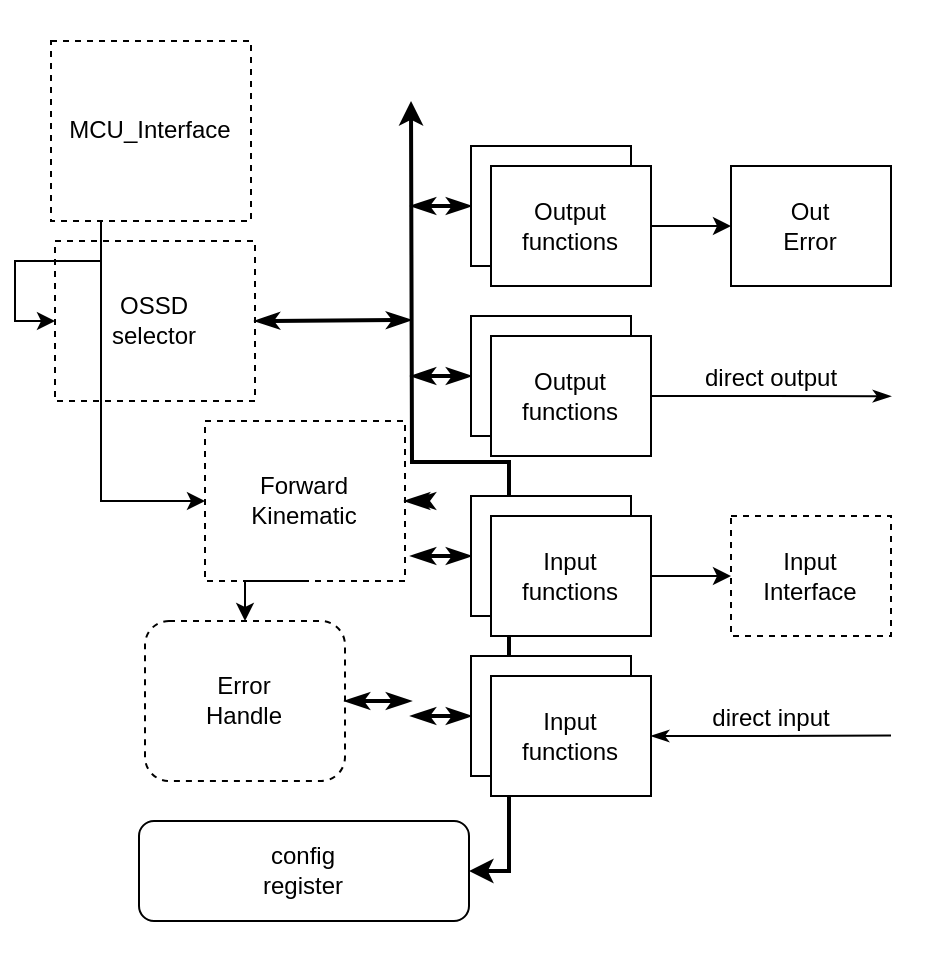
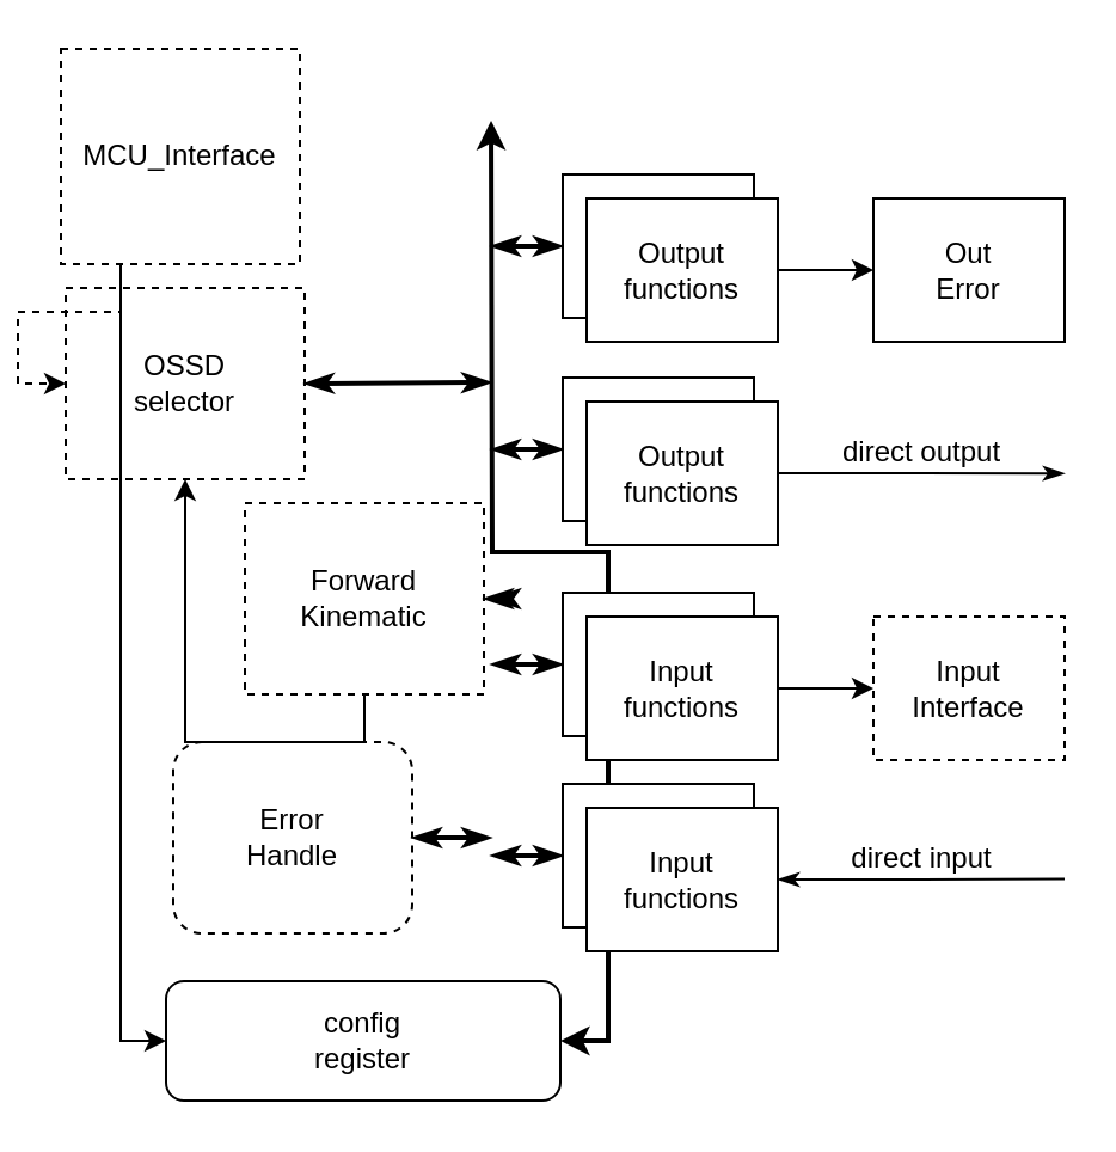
  <mxCell id="0" />
  <mxCell id="1" parent="0" />
  <mxCell id="2" value="Out&lt;br style=&quot;font-size: 12px;&quot;&gt;Error" style="rounded=0;whiteSpace=wrap;html=1;fontSize=12;" vertex="1" parent="1"><mxGeometry x="360" y="82.5" width="80" height="60" as="geometry" /></mxCell>
- <mxCell id="3" style="edgeStyle=orthogonalEdgeStyle;rounded=0;orthogonalLoop=1;jettySize=auto;html=1;exitX=0.25;exitY=1;exitDx=0;exitDy=0;entryX=0;entryY=0.5;entryDx=0;entryDy=0;fontSize=15;startArrow=none;startFill=0;" edge="1" parent="1" source="4" target="9"><mxGeometry relative="1" as="geometry" /></mxCell>
+ <mxCell id="3" style="edgeStyle=orthogonalEdgeStyle;rounded=0;orthogonalLoop=1;jettySize=auto;html=1;exitX=0.25;exitY=1;exitDx=0;exitDy=0;entryX=0;entryY=0.5;entryDx=0;entryDy=0;fontSize=15;startArrow=none;startFill=0;dashed=1;" edge="1" parent="1" source="4" target="9"><mxGeometry relative="1" as="geometry" /></mxCell>
  <mxCell id="4" value="MCU_Interface" style="rounded=0;whiteSpace=wrap;html=1;dashed=1;fillColor=none;" vertex="1" parent="1"><mxGeometry x="20" y="20" width="100" height="90" as="geometry" /></mxCell>
- <mxCell id="5" style="edgeStyle=orthogonalEdgeStyle;rounded=0;orthogonalLoop=1;jettySize=auto;html=1;exitX=0.5;exitY=1;exitDx=0;exitDy=0;entryX=0.5;entryY=0;entryDx=0;entryDy=0;fontSize=12;startArrow=none;startFill=0;endArrow=classic;endFill=1;strokeWidth=1;" edge="1" parent="1" source="7" target="32"><mxGeometry relative="1" as="geometry" /></mxCell>
+ <mxCell id="5" style="edgeStyle=orthogonalEdgeStyle;rounded=0;orthogonalLoop=1;jettySize=auto;html=1;exitX=0.5;exitY=1;exitDx=0;exitDy=0;fontSize=12;startArrow=none;startFill=0;endArrow=classic;endFill=1;strokeWidth=1;" edge="1" parent="1" source="7" target="9"><mxGeometry relative="1" as="geometry" /></mxCell>
  <mxCell id="6" style="edgeStyle=orthogonalEdgeStyle;rounded=0;orthogonalLoop=1;jettySize=auto;html=1;exitX=1;exitY=0.5;exitDx=0;exitDy=0;fontSize=12;startArrow=classicThin;startFill=1;endArrow=classicThin;endFill=1;strokeWidth=2;" edge="1" parent="1" source="7"><mxGeometry relative="1" as="geometry"><mxPoint x="200" y="249.5" as="targetPoint" /></mxGeometry></mxCell>
  <mxCell id="7" value="Forward&lt;br&gt;Kinematic" style="rounded=0;whiteSpace=wrap;html=1;dashed=1;fillColor=none;" vertex="1" parent="1"><mxGeometry x="97" y="210" width="100" height="80" as="geometry" /></mxCell>
  <mxCell id="8" style="edgeStyle=orthogonalEdgeStyle;rounded=0;orthogonalLoop=1;jettySize=auto;html=1;exitX=1;exitY=0.5;exitDx=0;exitDy=0;fontSize=12;startArrow=classicThin;startFill=1;endArrow=classicThin;endFill=1;strokeWidth=2;" edge="1" parent="1" source="9"><mxGeometry relative="1" as="geometry"><mxPoint x="200" y="159.5" as="targetPoint" /></mxGeometry></mxCell>
  <mxCell id="9" value="OSSD&lt;br&gt;selector" style="rounded=0;whiteSpace=wrap;html=1;dashed=1;fillColor=none;" vertex="1" parent="1"><mxGeometry x="22" y="120" width="100" height="80" as="geometry" /></mxCell>
  <mxCell id="10" value="Input&lt;br style=&quot;font-size: 12px;&quot;&gt;Interface" style="rounded=0;whiteSpace=wrap;html=1;fontSize=12;dashed=1;" vertex="1" parent="1"><mxGeometry x="360" y="257.5" width="80" height="60" as="geometry" /></mxCell>
  <mxCell id="11" style="edgeStyle=orthogonalEdgeStyle;rounded=0;orthogonalLoop=1;jettySize=auto;html=1;exitX=1;exitY=0.5;exitDx=0;exitDy=0;fontSize=12;startArrow=classic;startFill=1;endArrow=classic;endFill=1;strokeWidth=2;" edge="1" parent="1" source="12"><mxGeometry relative="1" as="geometry"><mxPoint x="200" y="50" as="targetPoint" /></mxGeometry></mxCell>
  <mxCell id="12" value="config&lt;br style=&quot;font-size: 12px;&quot;&gt;register" style="rounded=1;whiteSpace=wrap;html=1;fontSize=12;" vertex="1" parent="1"><mxGeometry x="64" y="410" width="165" height="50" as="geometry" /></mxCell>
- <mxCell id="13" value="" style="endArrow=classic;html=1;rounded=0;fontSize=15;entryX=0;entryY=0.5;entryDx=0;entryDy=0;exitX=0.25;exitY=1;exitDx=0;exitDy=0;" edge="1" parent="1" source="4" target="7"><mxGeometry width="50" height="50" relative="1" as="geometry"><mxPoint x="40" y="160" as="sourcePoint" /><mxPoint x="390" y="100" as="targetPoint" /><Array as="points"><mxPoint x="45" y="250" /></Array></mxGeometry></mxCell>
  <mxCell id="14" style="edgeStyle=orthogonalEdgeStyle;rounded=0;orthogonalLoop=1;jettySize=auto;html=1;exitX=0;exitY=0.5;exitDx=0;exitDy=0;fontSize=12;startArrow=classicThin;startFill=1;endArrow=classicThin;endFill=1;strokeWidth=2;" edge="1" parent="1" source="15"><mxGeometry relative="1" as="geometry"><mxPoint x="200" y="102.697" as="targetPoint" /></mxGeometry></mxCell>
  <mxCell id="15" value="Output&lt;br style=&quot;font-size: 12px;&quot;&gt;functions" style="rounded=0;whiteSpace=wrap;html=1;fontSize=12;" vertex="1" parent="1"><mxGeometry x="230" y="72.5" width="80" height="60" as="geometry" /></mxCell>
  <mxCell id="16" style="edgeStyle=orthogonalEdgeStyle;rounded=0;orthogonalLoop=1;jettySize=auto;html=1;exitX=0;exitY=0.5;exitDx=0;exitDy=0;fontSize=12;startArrow=classicThin;startFill=1;endArrow=classicThin;endFill=1;strokeWidth=2;" edge="1" parent="1" source="17"><mxGeometry relative="1" as="geometry"><mxPoint x="200" y="277.242" as="targetPoint" /></mxGeometry></mxCell>
  <mxCell id="17" value="Input&lt;br style=&quot;font-size: 12px;&quot;&gt;functions" style="rounded=0;whiteSpace=wrap;html=1;fontSize=12;" vertex="1" parent="1"><mxGeometry x="230" y="247.5" width="80" height="60" as="geometry" /></mxCell>
  <mxCell id="18" style="edgeStyle=orthogonalEdgeStyle;rounded=0;orthogonalLoop=1;jettySize=auto;html=1;exitX=1;exitY=0.5;exitDx=0;exitDy=0;entryX=0;entryY=0.5;entryDx=0;entryDy=0;fontSize=12;startArrow=none;startFill=0;" edge="1" parent="1" source="19" target="2"><mxGeometry relative="1" as="geometry" /></mxCell>
  <mxCell id="19" value="Output&lt;br style=&quot;font-size: 12px;&quot;&gt;functions" style="rounded=0;whiteSpace=wrap;html=1;fontSize=12;" vertex="1" parent="1"><mxGeometry x="240" y="82.5" width="80" height="60" as="geometry" /></mxCell>
  <mxCell id="20" style="edgeStyle=orthogonalEdgeStyle;rounded=0;orthogonalLoop=1;jettySize=auto;html=1;exitX=1;exitY=0.5;exitDx=0;exitDy=0;entryX=0;entryY=0.5;entryDx=0;entryDy=0;fontSize=12;startArrow=none;startFill=0;" edge="1" parent="1" source="21" target="10"><mxGeometry relative="1" as="geometry" /></mxCell>
  <mxCell id="21" value="Input&lt;br style=&quot;font-size: 12px;&quot;&gt;functions" style="rounded=0;whiteSpace=wrap;html=1;fontSize=12;" vertex="1" parent="1"><mxGeometry x="240" y="257.5" width="80" height="60" as="geometry" /></mxCell>
  <mxCell id="22" style="edgeStyle=orthogonalEdgeStyle;rounded=0;orthogonalLoop=1;jettySize=auto;html=1;exitX=0;exitY=0.5;exitDx=0;exitDy=0;fontSize=12;startArrow=classicThin;startFill=1;endArrow=classicThin;endFill=1;strokeWidth=2;" edge="1" parent="1" source="23"><mxGeometry relative="1" as="geometry"><mxPoint x="200" y="357.242" as="targetPoint" /></mxGeometry></mxCell>
  <mxCell id="23" value="Input&lt;br style=&quot;font-size: 12px;&quot;&gt;functions" style="rounded=0;whiteSpace=wrap;html=1;fontSize=12;" vertex="1" parent="1"><mxGeometry x="230" y="327.5" width="80" height="60" as="geometry" /></mxCell>
  <mxCell id="24" style="edgeStyle=orthogonalEdgeStyle;rounded=0;orthogonalLoop=1;jettySize=auto;html=1;exitX=0;exitY=0.5;exitDx=0;exitDy=0;fontSize=12;startArrow=classicThin;startFill=1;endArrow=classicThin;endFill=1;strokeWidth=2;" edge="1" parent="1" source="25"><mxGeometry relative="1" as="geometry"><mxPoint x="200" y="187.545" as="targetPoint" /></mxGeometry></mxCell>
  <mxCell id="25" value="Output&lt;br style=&quot;font-size: 12px;&quot;&gt;functions" style="rounded=0;whiteSpace=wrap;html=1;fontSize=12;" vertex="1" parent="1"><mxGeometry x="230" y="157.5" width="80" height="60" as="geometry" /></mxCell>
  <mxCell id="26" value="direct output" style="edgeStyle=orthogonalEdgeStyle;rounded=0;orthogonalLoop=1;jettySize=auto;html=1;exitX=1;exitY=0.5;exitDx=0;exitDy=0;fontSize=12;startArrow=none;startFill=0;endArrow=classicThin;endFill=1;strokeWidth=1;verticalAlign=bottom;" edge="1" parent="1" source="27"><mxGeometry relative="1" as="geometry"><mxPoint x="440" y="197.621" as="targetPoint" /></mxGeometry></mxCell>
  <mxCell id="27" value="Output&lt;br style=&quot;font-size: 12px;&quot;&gt;functions" style="rounded=0;whiteSpace=wrap;html=1;fontSize=12;" vertex="1" parent="1"><mxGeometry x="240" y="167.5" width="80" height="60" as="geometry" /></mxCell>
  <mxCell id="28" value="direct input" style="edgeStyle=orthogonalEdgeStyle;rounded=0;orthogonalLoop=1;jettySize=auto;html=1;exitX=1;exitY=0.5;exitDx=0;exitDy=0;fontSize=12;startArrow=classicThin;startFill=1;endArrow=none;endFill=0;strokeWidth=1;verticalAlign=bottom;" edge="1" parent="1" source="29"><mxGeometry relative="1" as="geometry"><mxPoint x="440" y="367.276" as="targetPoint" /></mxGeometry></mxCell>
  <mxCell id="29" value="Input&lt;br style=&quot;font-size: 12px;&quot;&gt;functions" style="rounded=0;whiteSpace=wrap;html=1;fontSize=12;" vertex="1" parent="1"><mxGeometry x="240" y="337.5" width="80" height="60" as="geometry" /></mxCell>
+ <mxCell id="30" value="" style="endArrow=classic;html=1;rounded=0;fontSize=15;entryX=0;entryY=0.5;entryDx=0;entryDy=0;exitX=0.25;exitY=1;exitDx=0;exitDy=0;" edge="1" parent="1" source="4" target="12"><mxGeometry width="50" height="50" relative="1" as="geometry"><mxPoint x="10" y="180" as="sourcePoint" /><mxPoint x="12" y="330" as="targetPoint" /><Array as="points"><mxPoint x="45" y="435" /></Array></mxGeometry></mxCell>
  <mxCell id="31" style="edgeStyle=orthogonalEdgeStyle;rounded=0;orthogonalLoop=1;jettySize=auto;html=1;exitX=1;exitY=0.5;exitDx=0;exitDy=0;fontSize=12;startArrow=classicThin;startFill=1;endArrow=classicThin;endFill=1;strokeWidth=2;" edge="1" parent="1" source="32"><mxGeometry relative="1" as="geometry"><mxPoint x="200" y="349.5" as="targetPoint" /></mxGeometry></mxCell>
  <mxCell id="32" value="Error&lt;br&gt;Handle" style="whiteSpace=wrap;html=1;dashed=1;fillColor=none;rounded=1;" vertex="1" parent="1"><mxGeometry x="67" y="310" width="100" height="80" as="geometry" /></mxCell>
